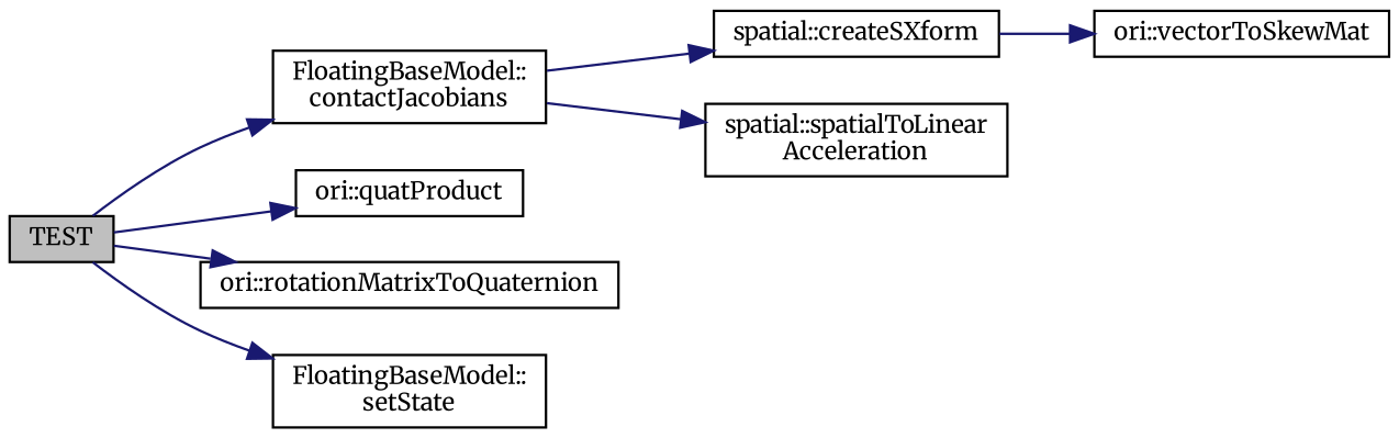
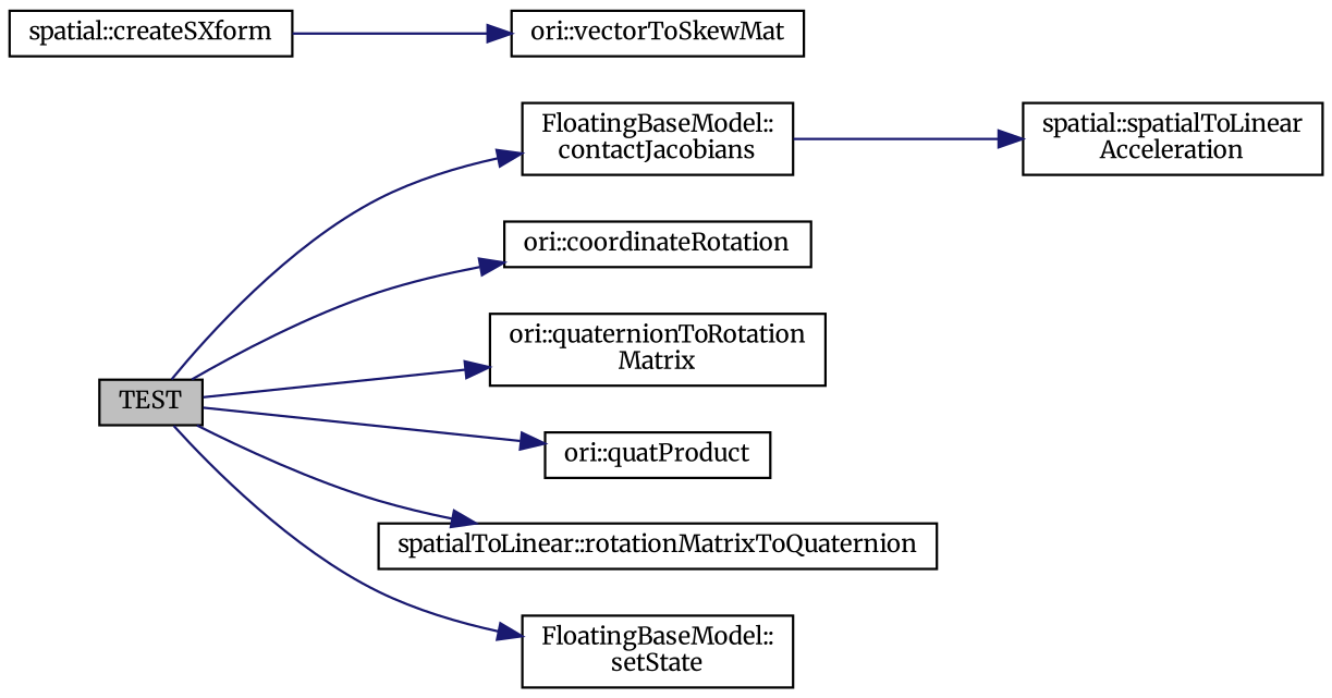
  digraph {
    fontname=Merriweather
    rankdir=LR
    node [color=black fillcolor=white fontname=Merriweather fontsize=10 shape=record style=filled]
    edge [color=midnightblue fontname=Merriweather fontsize=10 labelfontname=FreeSans labelfontsize=10 style=solid]
    n1 [fillcolor=grey75 fontcolor=black height=0.2 label=TEST width=0.4]
    n2 [height=0.2 label="FloatingBaseModel::\lcontactJacobians" width=0.4]
+   n3 [height=0.2 label="ori::coordinateRotation" width=0.4]
+   n4 [height=0.2 label="ori::quaternionToRotation\lMatrix" width=0.4]
    n5 [height=0.2 label="ori::quatProduct" width=0.4]
-   n6 [height=0.2 label="ori::rotationMatrixToQuaternion" width=0.4]
+   n6 [height=0.2 label="spatialToLinear::rotationMatrixToQuaternion" width=0.4]
    n7 [height=0.2 label="FloatingBaseModel::\lsetState" width=0.4]
    n8 [height=0.2 label="spatial::createSXform" width=0.4]
    n9 [height=0.2 label="spatial::spatialToLinear\lAcceleration" width=0.4]
    n10 [height=0.2 label="ori::vectorToSkewMat" width=0.4]
    n1 -> n2
+   n1 -> n3
+   n1 -> n4
    n1 -> n5
    n1 -> n6
    n1 -> n7
-   n2 -> n8
    n2 -> n9
    n8 -> n10
  }
